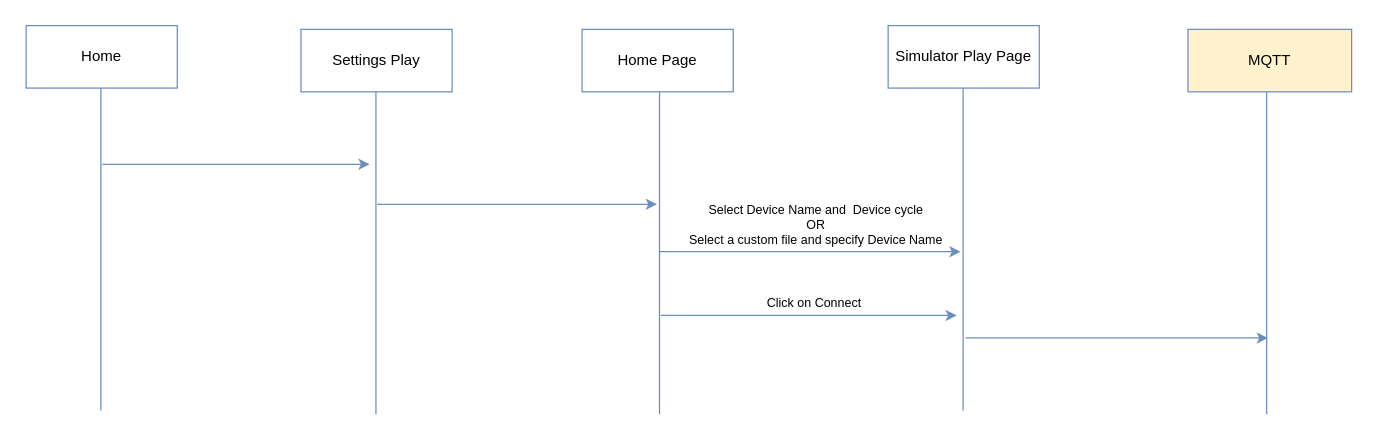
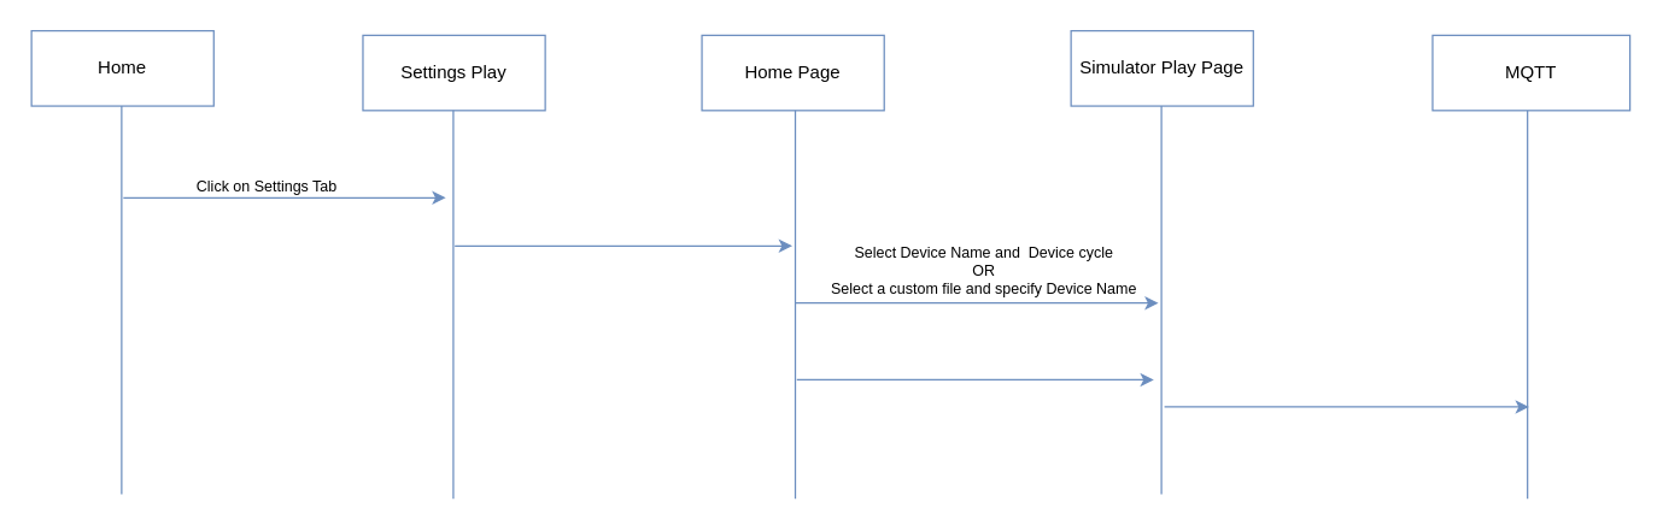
  <mxCell id="0" />
  <mxCell id="1" parent="0" />
  <mxCell id="2" value="&lt;font style=&quot;font-size: 12px&quot;&gt;Home&lt;/font&gt;" style="rounded=0;whiteSpace=wrap;html=1;strokeColor=#6C8EBF;" vertex="1" parent="1"><mxGeometry x="20" y="20" width="121" height="50" as="geometry" /></mxCell>
  <mxCell id="3" value="&lt;font style=&quot;font-size: 12px&quot;&gt;Settings Play&lt;/font&gt;" style="rounded=0;whiteSpace=wrap;html=1;strokeColor=#6C8EBF;" vertex="1" parent="1"><mxGeometry x="240" y="23" width="121" height="50" as="geometry" /></mxCell>
  <mxCell id="4" value="&lt;font style=&quot;font-size: 12px&quot;&gt;Home Page&lt;/font&gt;" style="rounded=0;whiteSpace=wrap;html=1;strokeColor=#6C8EBF;" vertex="1" parent="1"><mxGeometry x="465" y="23" width="121" height="50" as="geometry" /></mxCell>
  <mxCell id="5" value="Simulator Play Page" style="rounded=0;whiteSpace=wrap;html=1;strokeColor=#6C8EBF;" vertex="1" parent="1"><mxGeometry x="710" y="20" width="121" height="50" as="geometry" /></mxCell>
  <mxCell id="6" value="" style="endArrow=none;html=1;strokeColor=#6C8EBF;" edge="1" parent="1"><mxGeometry width="50" height="50" relative="1" as="geometry"><mxPoint x="79.83" y="328" as="sourcePoint" /><mxPoint x="79.83" y="70" as="targetPoint" /></mxGeometry></mxCell>
  <mxCell id="7" value="" style="endArrow=none;html=1;strokeColor=#6C8EBF;" edge="1" parent="1"><mxGeometry width="50" height="50" relative="1" as="geometry"><mxPoint x="300" y="331" as="sourcePoint" /><mxPoint x="300" y="73" as="targetPoint" /></mxGeometry></mxCell>
  <mxCell id="8" value="" style="endArrow=none;html=1;strokeColor=#6C8EBF;" edge="1" parent="1"><mxGeometry width="50" height="50" relative="1" as="geometry"><mxPoint x="527" y="331" as="sourcePoint" /><mxPoint x="527" y="73" as="targetPoint" /></mxGeometry></mxCell>
  <mxCell id="9" value="" style="endArrow=none;html=1;strokeColor=#6C8EBF;" edge="1" parent="1"><mxGeometry width="50" height="50" relative="1" as="geometry"><mxPoint x="770" y="328" as="sourcePoint" /><mxPoint x="770" y="70" as="targetPoint" /></mxGeometry></mxCell>
  <mxCell id="10" value="" style="endArrow=classic;html=1;strokeColor=#6C8EBF;" edge="1" parent="1"><mxGeometry width="50" height="50" relative="1" as="geometry"><mxPoint x="81" y="131" as="sourcePoint" /><mxPoint x="295" y="131" as="targetPoint" /></mxGeometry></mxCell>
  <mxCell id="11" value="" style="endArrow=classic;html=1;strokeColor=#6C8EBF;" edge="1" parent="1"><mxGeometry width="50" height="50" relative="1" as="geometry"><mxPoint x="301" y="163" as="sourcePoint" /><mxPoint x="525" y="163" as="targetPoint" /></mxGeometry></mxCell>
  <mxCell id="12" value="" style="endArrow=classic;html=1;strokeColor=#6C8EBF;" edge="1" parent="1"><mxGeometry width="50" height="50" relative="1" as="geometry"><mxPoint x="527" y="201" as="sourcePoint" /><mxPoint x="768" y="201" as="targetPoint" /></mxGeometry></mxCell>
  <mxCell id="13" value="" style="endArrow=none;html=1;strokeColor=#6C8EBF;" edge="1" parent="1"><mxGeometry width="50" height="50" relative="1" as="geometry"><mxPoint x="1013" y="331" as="sourcePoint" /><mxPoint x="1013" y="73" as="targetPoint" /></mxGeometry></mxCell>
- <mxCell id="14" value="MQTT" style="rounded=0;whiteSpace=wrap;html=1;strokeColor=#6C8EBF;fillColor=#fff2cc;" vertex="1" parent="1"><mxGeometry x="950" y="23" width="131" height="50" as="geometry" /></mxCell>
+ <mxCell id="14" value="MQTT" style="rounded=0;whiteSpace=wrap;html=1;strokeColor=#6C8EBF;" vertex="1" parent="1"><mxGeometry x="950" y="23" width="131" height="50" as="geometry" /></mxCell>
  <mxCell id="15" value="" style="endArrow=classic;html=1;strokeColor=#6C8EBF;" edge="1" parent="1"><mxGeometry width="50" height="50" relative="1" as="geometry"><mxPoint x="772" y="270" as="sourcePoint" /><mxPoint x="1014" y="270" as="targetPoint" /></mxGeometry></mxCell>
+ <mxCell id="16" value="Click on Settings Tab" style="text;html=1;align=center;verticalAlign=middle;resizable=0;points=[];autosize=1;fontSize=10;" vertex="1" parent="1"><mxGeometry x="124" y="115" width="103" height="16" as="geometry" /></mxCell>
  <mxCell id="17" value="&amp;nbsp;Select Device Name and&amp;nbsp; Device cycle&amp;nbsp;&lt;br&gt;OR&lt;br&gt;Select a custom file and specify Device Name" style="text;html=1;align=center;verticalAlign=middle;resizable=0;points=[];autosize=1;fontSize=10;" vertex="1" parent="1"><mxGeometry x="545.75" y="159" width="213" height="40" as="geometry" /></mxCell>
  <mxCell id="18" value="" style="endArrow=classic;html=1;strokeColor=#6C8EBF;" edge="1" parent="1"><mxGeometry width="50" height="50" relative="1" as="geometry"><mxPoint x="528" y="252" as="sourcePoint" /><mxPoint x="765" y="252" as="targetPoint" /></mxGeometry></mxCell>
- <mxCell id="19" value="Click on Connect&amp;nbsp;" style="text;html=1;strokeColor=none;fillColor=none;align=center;verticalAlign=middle;whiteSpace=wrap;rounded=0;fontSize=10;" vertex="1" parent="1"><mxGeometry x="600" y="232" width="104.5" height="20" as="geometry" /></mxCell>
